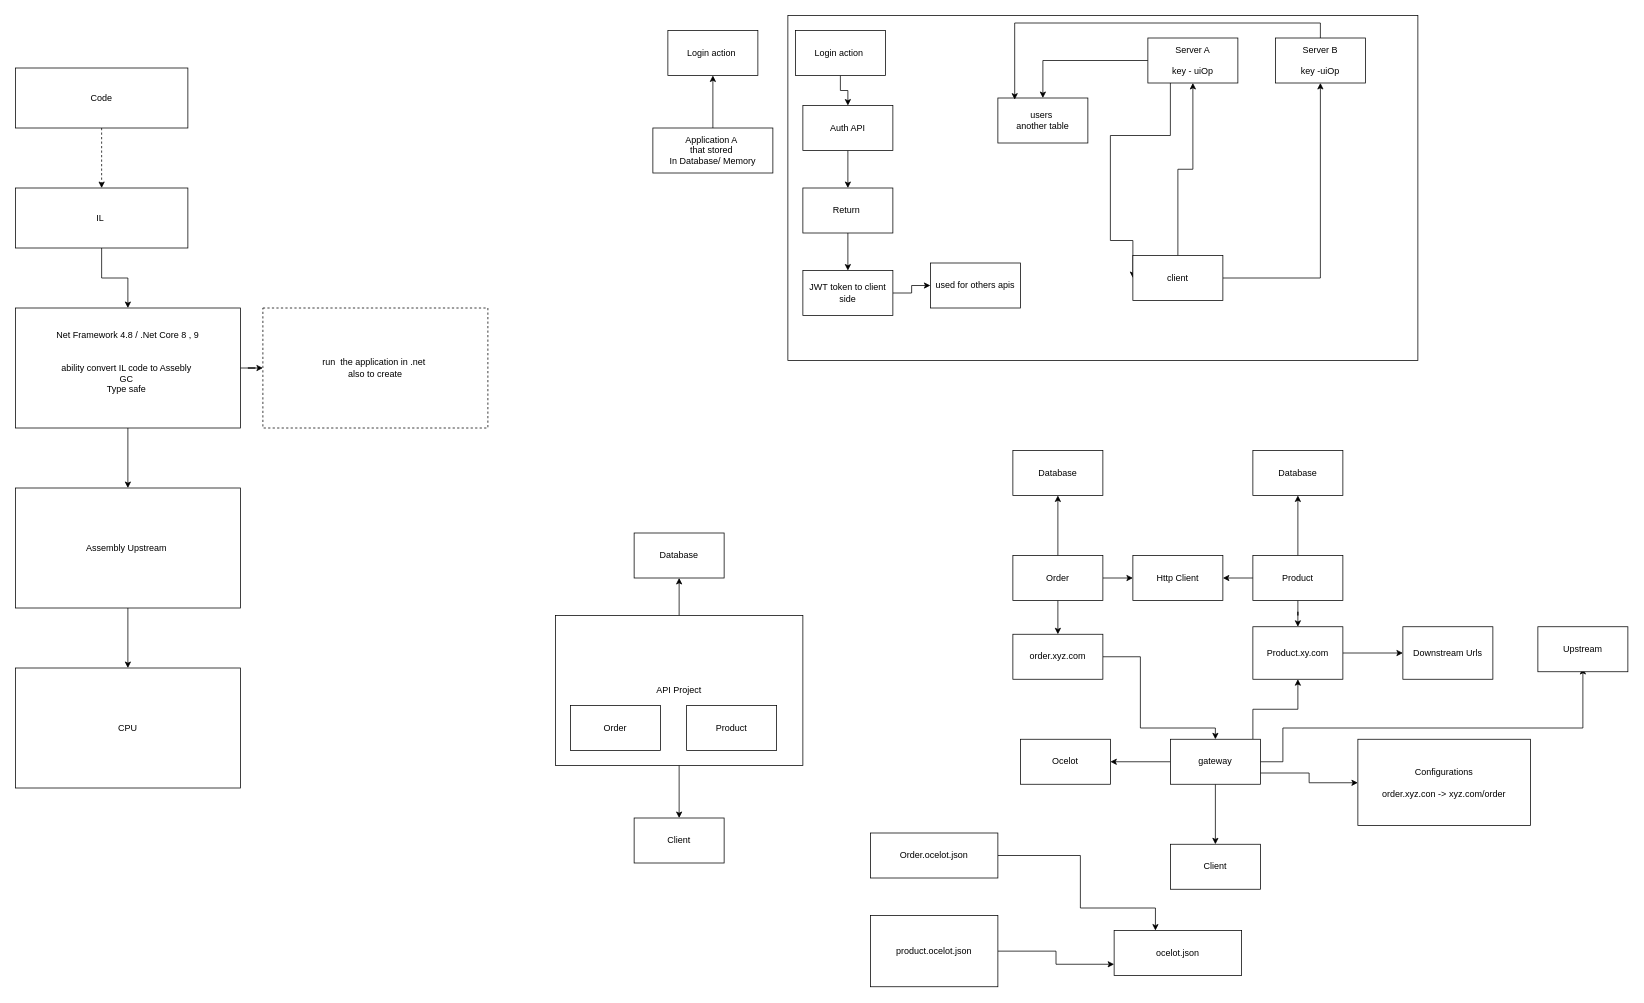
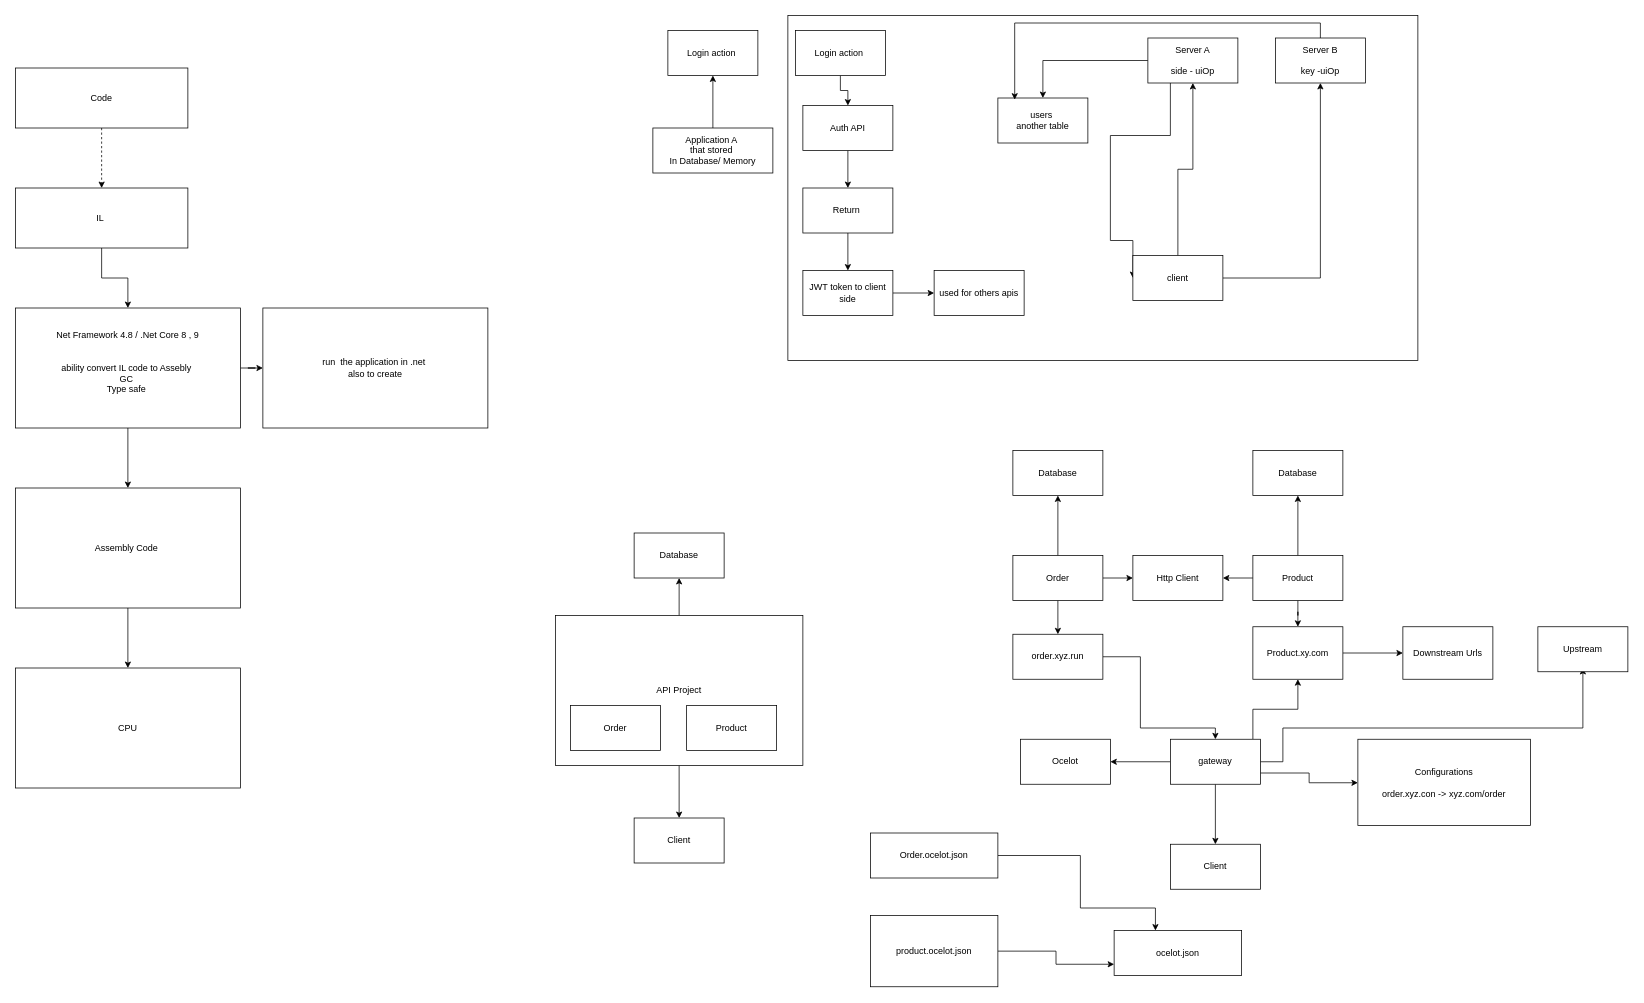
  <mxCell id="0" />
  <mxCell id="1" parent="0" />
  <mxCell id="2" value="" style="rounded=0;whiteSpace=wrap;html=1;" parent="1" vertex="1"><mxGeometry x="1050" y="20" width="840" height="460" as="geometry" /></mxCell>
  <mxCell id="3" value="" style="edgeStyle=orthogonalEdgeStyle;rounded=0;orthogonalLoop=1;jettySize=auto;html=1;dashed=1;" parent="1" source="4" target="6" edge="1"><mxGeometry relative="1" as="geometry" /></mxCell>
  <mxCell id="4" value="Code" style="rounded=0;whiteSpace=wrap;html=1;" parent="1" vertex="1"><mxGeometry x="20" y="90" width="230" height="80" as="geometry" /></mxCell>
  <mxCell id="5" value="" style="edgeStyle=orthogonalEdgeStyle;rounded=0;orthogonalLoop=1;jettySize=auto;html=1;" parent="1" source="6" target="9" edge="1"><mxGeometry relative="1" as="geometry" /></mxCell>
  <mxCell id="6" value="IL&amp;nbsp;" style="rounded=0;whiteSpace=wrap;html=1;" parent="1" vertex="1"><mxGeometry x="20" y="250" width="230" height="80" as="geometry" /></mxCell>
  <mxCell id="7" value="" style="edgeStyle=orthogonalEdgeStyle;rounded=0;orthogonalLoop=1;jettySize=auto;html=1;" parent="1" source="9" target="10" edge="1"><mxGeometry relative="1" as="geometry" /></mxCell>
  <mxCell id="8" value="" style="edgeStyle=orthogonalEdgeStyle;rounded=0;orthogonalLoop=1;jettySize=auto;html=1;" parent="1" source="9" target="12" edge="1"><mxGeometry relative="1" as="geometry" /></mxCell>
  <mxCell id="9" value="Net Framework 4.8 / .Net Core 8 , 9&lt;div&gt;&lt;br&gt;&lt;/div&gt;&lt;div&gt;&lt;br&gt;&lt;/div&gt;&lt;div&gt;ability convert IL code to Assebly&amp;nbsp;&lt;/div&gt;&lt;div&gt;GC&amp;nbsp;&lt;/div&gt;&lt;div&gt;Type safe&amp;nbsp;&lt;/div&gt;&lt;div&gt;&lt;br&gt;&lt;/div&gt;" style="rounded=0;whiteSpace=wrap;html=1;" parent="1" vertex="1"><mxGeometry x="20" y="410" width="300" height="160" as="geometry" /></mxCell>
- <mxCell id="10" value="&lt;div&gt;run&amp;nbsp; the application in .net&amp;nbsp;&lt;br&gt;also to create&lt;/div&gt;" style="rounded=0;whiteSpace=wrap;html=1;dashed=1;" parent="1" vertex="1"><mxGeometry x="350" y="410" width="300" height="160" as="geometry" /></mxCell>
+ <mxCell id="10" value="&lt;div&gt;run&amp;nbsp; the application in .net&amp;nbsp;&lt;br&gt;also to create&lt;/div&gt;" style="rounded=0;whiteSpace=wrap;html=1;" parent="1" vertex="1"><mxGeometry x="350" y="410" width="300" height="160" as="geometry" /></mxCell>
  <mxCell id="11" value="" style="edgeStyle=orthogonalEdgeStyle;rounded=0;orthogonalLoop=1;jettySize=auto;html=1;" parent="1" source="12" target="13" edge="1"><mxGeometry relative="1" as="geometry" /></mxCell>
- <mxCell id="12" value="&lt;div&gt;Assembly Upstream&amp;nbsp;&lt;/div&gt;" style="rounded=0;whiteSpace=wrap;html=1;" parent="1" vertex="1"><mxGeometry x="20" y="650" width="300" height="160" as="geometry" /></mxCell>
+ <mxCell id="12" value="&lt;div&gt;Assembly Code&amp;nbsp;&lt;/div&gt;" style="rounded=0;whiteSpace=wrap;html=1;" parent="1" vertex="1"><mxGeometry x="20" y="650" width="300" height="160" as="geometry" /></mxCell>
  <mxCell id="13" value="&lt;div&gt;CPU&lt;/div&gt;" style="rounded=0;whiteSpace=wrap;html=1;" parent="1" vertex="1"><mxGeometry x="20" y="890" width="300" height="160" as="geometry" /></mxCell>
  <mxCell id="14" value="" style="edgeStyle=orthogonalEdgeStyle;rounded=0;orthogonalLoop=1;jettySize=auto;html=1;" parent="1" source="15" target="16" edge="1"><mxGeometry relative="1" as="geometry" /></mxCell>
  <mxCell id="15" value="Application A&amp;nbsp;&lt;br&gt;that stored&amp;nbsp;&lt;div&gt;In Database/ Memory&lt;/div&gt;" style="rounded=0;whiteSpace=wrap;html=1;" parent="1" vertex="1"><mxGeometry x="870" y="170" width="160" height="60" as="geometry" /></mxCell>
  <mxCell id="16" value="Login action&amp;nbsp;" style="whiteSpace=wrap;html=1;rounded=0;" parent="1" vertex="1"><mxGeometry x="890" y="40" width="120" height="60" as="geometry" /></mxCell>
  <mxCell id="17" value="" style="edgeStyle=orthogonalEdgeStyle;rounded=0;orthogonalLoop=1;jettySize=auto;html=1;" parent="1" source="18" target="20" edge="1"><mxGeometry relative="1" as="geometry" /></mxCell>
  <mxCell id="18" value="Login action&amp;nbsp;" style="whiteSpace=wrap;html=1;rounded=0;" parent="1" vertex="1"><mxGeometry x="1060" y="40" width="120" height="60" as="geometry" /></mxCell>
  <mxCell id="19" value="" style="edgeStyle=orthogonalEdgeStyle;rounded=0;orthogonalLoop=1;jettySize=auto;html=1;" parent="1" source="20" target="22" edge="1"><mxGeometry relative="1" as="geometry" /></mxCell>
  <mxCell id="20" value="Auth API" style="whiteSpace=wrap;html=1;rounded=0;" parent="1" vertex="1"><mxGeometry x="1070" y="140" width="120" height="60" as="geometry" /></mxCell>
  <mxCell id="21" value="" style="edgeStyle=orthogonalEdgeStyle;rounded=0;orthogonalLoop=1;jettySize=auto;html=1;" parent="1" source="22" target="24" edge="1"><mxGeometry relative="1" as="geometry" /></mxCell>
  <mxCell id="22" value="Return&amp;nbsp;" style="whiteSpace=wrap;html=1;rounded=0;" parent="1" vertex="1"><mxGeometry x="1070" y="250" width="120" height="60" as="geometry" /></mxCell>
  <mxCell id="23" value="" style="edgeStyle=orthogonalEdgeStyle;rounded=0;orthogonalLoop=1;jettySize=auto;html=1;" parent="1" source="24" target="25" edge="1"><mxGeometry relative="1" as="geometry" /></mxCell>
  <mxCell id="24" value="JWT token to client side" style="whiteSpace=wrap;html=1;rounded=0;" parent="1" vertex="1"><mxGeometry x="1070" y="360" width="120" height="60" as="geometry" /></mxCell>
- <mxCell id="25" value="used for others apis" style="whiteSpace=wrap;html=1;rounded=0;" parent="1" vertex="1"><mxGeometry x="1240" y="350" width="120" height="60" as="geometry" /></mxCell>
+ <mxCell id="25" value="used for others apis" style="whiteSpace=wrap;html=1;rounded=0;" parent="1" vertex="1"><mxGeometry x="1245" y="360" width="120" height="60" as="geometry" /></mxCell>
  <mxCell id="26" style="edgeStyle=orthogonalEdgeStyle;rounded=0;orthogonalLoop=1;jettySize=auto;html=1;entryX=0;entryY=0.5;entryDx=0;entryDy=0;" parent="1" source="28" target="32" edge="1"><mxGeometry relative="1" as="geometry"><Array as="points"><mxPoint x="1560" y="180" /><mxPoint x="1480" y="180" /><mxPoint x="1480" y="320" /></Array></mxGeometry></mxCell>
  <mxCell id="27" value="" style="edgeStyle=orthogonalEdgeStyle;rounded=0;orthogonalLoop=1;jettySize=auto;html=1;" parent="1" source="28" target="35" edge="1"><mxGeometry relative="1" as="geometry" /></mxCell>
- <mxCell id="28" value="Server A&lt;div&gt;&lt;br&gt;&lt;/div&gt;&lt;div&gt;key - uiOp&lt;/div&gt;" style="rounded=0;whiteSpace=wrap;html=1;" parent="1" vertex="1"><mxGeometry x="1530" y="50" width="120" height="60" as="geometry" /></mxCell>
+ <mxCell id="28" value="Server A&lt;div&gt;&lt;br&gt;&lt;/div&gt;&lt;div&gt;side - uiOp&lt;/div&gt;" style="rounded=0;whiteSpace=wrap;html=1;" parent="1" vertex="1"><mxGeometry x="1530" y="50" width="120" height="60" as="geometry" /></mxCell>
  <mxCell id="29" value="Server B&lt;div&gt;&lt;br&gt;&lt;/div&gt;&lt;div&gt;key -uiOp&lt;/div&gt;" style="rounded=0;whiteSpace=wrap;html=1;" parent="1" vertex="1"><mxGeometry x="1700" y="50" width="120" height="60" as="geometry" /></mxCell>
  <mxCell id="30" style="edgeStyle=orthogonalEdgeStyle;rounded=0;orthogonalLoop=1;jettySize=auto;html=1;" parent="1" source="32" target="28" edge="1"><mxGeometry relative="1" as="geometry" /></mxCell>
  <mxCell id="31" style="edgeStyle=orthogonalEdgeStyle;rounded=0;orthogonalLoop=1;jettySize=auto;html=1;" parent="1" source="32" target="29" edge="1"><mxGeometry relative="1" as="geometry" /></mxCell>
  <mxCell id="32" value="client" style="rounded=0;whiteSpace=wrap;html=1;" parent="1" vertex="1"><mxGeometry x="1510" y="340" width="120" height="60" as="geometry" /></mxCell>
  <mxCell id="33" style="edgeStyle=orthogonalEdgeStyle;rounded=0;orthogonalLoop=1;jettySize=auto;html=1;entryX=0.324;entryY=0;entryDx=0;entryDy=0;entryPerimeter=0;" edge="1" parent="1" source="34" target="72"><mxGeometry relative="1" as="geometry"><mxPoint x="1430" y="1240" as="targetPoint" /><Array as="points"><mxPoint x="1440" y="1140" /><mxPoint x="1440" y="1210" /><mxPoint x="1540" y="1210" /></Array></mxGeometry></mxCell>
  <mxCell id="34" value="Order.ocelot.json" style="whiteSpace=wrap;html=1;" parent="1" vertex="1"><mxGeometry x="1160" y="1110" width="170" height="60" as="geometry" /></mxCell>
  <mxCell id="35" value="users&amp;nbsp;&lt;br&gt;another table" style="rounded=0;whiteSpace=wrap;html=1;" parent="1" vertex="1"><mxGeometry x="1330" y="130" width="120" height="60" as="geometry" /></mxCell>
  <mxCell id="36" style="edgeStyle=orthogonalEdgeStyle;rounded=0;orthogonalLoop=1;jettySize=auto;html=1;entryX=0.187;entryY=0.036;entryDx=0;entryDy=0;entryPerimeter=0;" parent="1" source="29" target="35" edge="1"><mxGeometry relative="1" as="geometry"><Array as="points"><mxPoint x="1760" y="30" /><mxPoint x="1352" y="30" /></Array></mxGeometry></mxCell>
  <mxCell id="37" value="" style="edgeStyle=orthogonalEdgeStyle;rounded=0;orthogonalLoop=1;jettySize=auto;html=1;" edge="1" parent="1" source="39" target="42"><mxGeometry relative="1" as="geometry" /></mxCell>
  <mxCell id="38" value="" style="edgeStyle=orthogonalEdgeStyle;rounded=0;orthogonalLoop=1;jettySize=auto;html=1;" edge="1" parent="1" source="39" target="43"><mxGeometry relative="1" as="geometry" /></mxCell>
  <mxCell id="39" value="API Project" style="rounded=0;whiteSpace=wrap;html=1;" vertex="1" parent="1"><mxGeometry x="740" y="820" width="330" height="200" as="geometry" /></mxCell>
  <mxCell id="40" value="Order" style="rounded=0;whiteSpace=wrap;html=1;" vertex="1" parent="1"><mxGeometry x="760" y="940" width="120" height="60" as="geometry" /></mxCell>
  <mxCell id="41" value="Product" style="rounded=0;whiteSpace=wrap;html=1;" vertex="1" parent="1"><mxGeometry x="915" y="940" width="120" height="60" as="geometry" /></mxCell>
  <mxCell id="42" value="Database" style="whiteSpace=wrap;html=1;rounded=0;" vertex="1" parent="1"><mxGeometry x="845" y="710" width="120" height="60" as="geometry" /></mxCell>
  <mxCell id="43" value="Client" style="whiteSpace=wrap;html=1;rounded=0;" vertex="1" parent="1"><mxGeometry x="845" y="1090" width="120" height="60" as="geometry" /></mxCell>
  <mxCell id="44" value="" style="edgeStyle=orthogonalEdgeStyle;rounded=0;orthogonalLoop=1;jettySize=auto;html=1;" edge="1" parent="1" source="47" target="48"><mxGeometry relative="1" as="geometry" /></mxCell>
  <mxCell id="45" value="" style="edgeStyle=orthogonalEdgeStyle;rounded=0;orthogonalLoop=1;jettySize=auto;html=1;" edge="1" parent="1" source="47" target="55"><mxGeometry relative="1" as="geometry" /></mxCell>
  <mxCell id="46" value="" style="edgeStyle=orthogonalEdgeStyle;rounded=0;orthogonalLoop=1;jettySize=auto;html=1;" edge="1" parent="1" source="47" target="69"><mxGeometry relative="1" as="geometry" /></mxCell>
  <mxCell id="47" value="Order" style="rounded=0;whiteSpace=wrap;html=1;" vertex="1" parent="1"><mxGeometry x="1350" y="740" width="120" height="60" as="geometry" /></mxCell>
  <mxCell id="48" value="Database" style="whiteSpace=wrap;html=1;rounded=0;" vertex="1" parent="1"><mxGeometry x="1350" y="600" width="120" height="60" as="geometry" /></mxCell>
  <mxCell id="49" value="" style="edgeStyle=orthogonalEdgeStyle;rounded=0;orthogonalLoop=1;jettySize=auto;html=1;" edge="1" parent="1" source="52" target="53"><mxGeometry relative="1" as="geometry" /></mxCell>
  <mxCell id="50" value="" style="edgeStyle=orthogonalEdgeStyle;rounded=0;orthogonalLoop=1;jettySize=auto;html=1;" edge="1" parent="1" source="52" target="57"><mxGeometry relative="1" as="geometry" /></mxCell>
  <mxCell id="51" value="" style="edgeStyle=orthogonalEdgeStyle;rounded=0;orthogonalLoop=1;jettySize=auto;html=1;" edge="1" parent="1" source="52" target="69"><mxGeometry relative="1" as="geometry" /></mxCell>
  <mxCell id="52" value="Product" style="rounded=0;whiteSpace=wrap;html=1;" vertex="1" parent="1"><mxGeometry x="1670" y="740" width="120" height="60" as="geometry" /></mxCell>
  <mxCell id="53" value="Database" style="rounded=0;whiteSpace=wrap;html=1;" vertex="1" parent="1"><mxGeometry x="1670" y="600" width="120" height="60" as="geometry" /></mxCell>
  <mxCell id="54" value="" style="edgeStyle=orthogonalEdgeStyle;rounded=0;orthogonalLoop=1;jettySize=auto;html=1;" edge="1" parent="1" source="55" target="63"><mxGeometry relative="1" as="geometry"><Array as="points"><mxPoint x="1520" y="875" /><mxPoint x="1520" y="970" /><mxPoint x="1620" y="970" /></Array></mxGeometry></mxCell>
- <mxCell id="55" value="order.xyz.com" style="rounded=0;whiteSpace=wrap;html=1;" vertex="1" parent="1"><mxGeometry x="1350" y="845" width="120" height="60" as="geometry" /></mxCell>
+ <mxCell id="55" value="order.xyz.run" style="rounded=0;whiteSpace=wrap;html=1;" vertex="1" parent="1"><mxGeometry x="1350" y="845" width="120" height="60" as="geometry" /></mxCell>
  <mxCell id="56" value="" style="edgeStyle=orthogonalEdgeStyle;rounded=0;orthogonalLoop=1;jettySize=auto;html=1;" edge="1" parent="1" source="57" target="67"><mxGeometry relative="1" as="geometry" /></mxCell>
  <mxCell id="57" value="Product.xy.com" style="rounded=0;whiteSpace=wrap;html=1;" vertex="1" parent="1"><mxGeometry x="1670" y="835" width="120" height="70" as="geometry" /></mxCell>
  <mxCell id="58" style="edgeStyle=orthogonalEdgeStyle;rounded=0;orthogonalLoop=1;jettySize=auto;html=1;entryX=0.5;entryY=1;entryDx=0;entryDy=0;" edge="1" parent="1" source="63" target="57"><mxGeometry relative="1" as="geometry"><Array as="points"><mxPoint x="1670" y="945" /><mxPoint x="1730" y="945" /></Array></mxGeometry></mxCell>
  <mxCell id="59" value="" style="edgeStyle=orthogonalEdgeStyle;rounded=0;orthogonalLoop=1;jettySize=auto;html=1;" edge="1" parent="1" source="63" target="64"><mxGeometry relative="1" as="geometry" /></mxCell>
  <mxCell id="60" value="" style="edgeStyle=orthogonalEdgeStyle;rounded=0;orthogonalLoop=1;jettySize=auto;html=1;" edge="1" parent="1" source="63" target="65"><mxGeometry relative="1" as="geometry"><Array as="points"><mxPoint x="1745" y="1030" /><mxPoint x="1745" y="1043" /></Array></mxGeometry></mxCell>
  <mxCell id="61" value="" style="edgeStyle=orthogonalEdgeStyle;rounded=0;orthogonalLoop=1;jettySize=auto;html=1;" edge="1" parent="1" source="63" target="66"><mxGeometry relative="1" as="geometry" /></mxCell>
  <mxCell id="62" style="edgeStyle=orthogonalEdgeStyle;rounded=0;orthogonalLoop=1;jettySize=auto;html=1;" edge="1" parent="1" source="63"><mxGeometry relative="1" as="geometry"><mxPoint x="2110" y="890" as="targetPoint" /><Array as="points"><mxPoint x="1710" y="1015" /><mxPoint x="1710" y="970" /><mxPoint x="2110" y="970" /></Array></mxGeometry></mxCell>
  <mxCell id="63" value="gateway" style="whiteSpace=wrap;html=1;rounded=0;" vertex="1" parent="1"><mxGeometry x="1560" y="985" width="120" height="60" as="geometry" /></mxCell>
  <mxCell id="64" value="Client" style="whiteSpace=wrap;html=1;rounded=0;" vertex="1" parent="1"><mxGeometry x="1560" y="1125" width="120" height="60" as="geometry" /></mxCell>
  <mxCell id="65" value="Configurations&lt;br&gt;&lt;br&gt;order.xyz.con -&amp;gt; xyz.com/order" style="whiteSpace=wrap;html=1;rounded=0;" vertex="1" parent="1"><mxGeometry x="1810" y="985" width="230" height="115" as="geometry" /></mxCell>
  <mxCell id="66" value="Ocelot" style="whiteSpace=wrap;html=1;rounded=0;" vertex="1" parent="1"><mxGeometry x="1360" y="985" width="120" height="60" as="geometry" /></mxCell>
  <mxCell id="67" value="Downstream Urls" style="rounded=0;whiteSpace=wrap;html=1;" vertex="1" parent="1"><mxGeometry x="1870" y="835" width="120" height="70" as="geometry" /></mxCell>
  <mxCell id="68" value="Upstream" style="rounded=0;whiteSpace=wrap;html=1;" vertex="1" parent="1"><mxGeometry x="2050" y="835" width="120" height="60" as="geometry" /></mxCell>
  <mxCell id="69" value="Http Client" style="whiteSpace=wrap;html=1;rounded=0;" vertex="1" parent="1"><mxGeometry x="1510" y="740" width="120" height="60" as="geometry" /></mxCell>
  <mxCell id="70" style="edgeStyle=orthogonalEdgeStyle;rounded=0;orthogonalLoop=1;jettySize=auto;html=1;entryX=0;entryY=0.75;entryDx=0;entryDy=0;" edge="1" parent="1" source="71" target="72"><mxGeometry relative="1" as="geometry"><mxPoint x="1470" y="1290" as="targetPoint" /></mxGeometry></mxCell>
  <mxCell id="71" value="product.ocelot.json" style="whiteSpace=wrap;html=1;" vertex="1" parent="1"><mxGeometry x="1160" y="1220" width="170" height="95" as="geometry" /></mxCell>
  <mxCell id="72" value="ocelot.json" style="whiteSpace=wrap;html=1;" vertex="1" parent="1"><mxGeometry x="1485" y="1240" width="170" height="60" as="geometry" /></mxCell>
